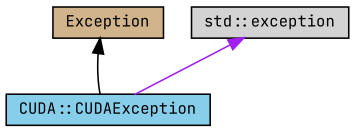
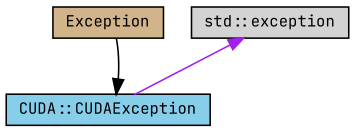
  digraph {
    fontname="JetBrains Mono"
    node [color=black fontname="JetBrains Mono" fontsize=10 shape=record style=filled]
    edge [dir=back fontname="JetBrains Mono" fontsize=10 labelfontname=Helvetica labelfontsize=10 style=solid]
    n1 [fillcolor=tan fontcolor=black height=0.2 label=Exception width=0.4]
    n2 [fillcolor=skyblue height=0.2 label="CUDA::CUDAException" width=0.4]
    n3 [fillcolor=lightgrey height=0.2 label="std::exception" width=0.4]
-   n1 -> n2 [color=black]
+   n2 -> n1 [color=black]
    n3 -> n2 [color=purple]
  }
